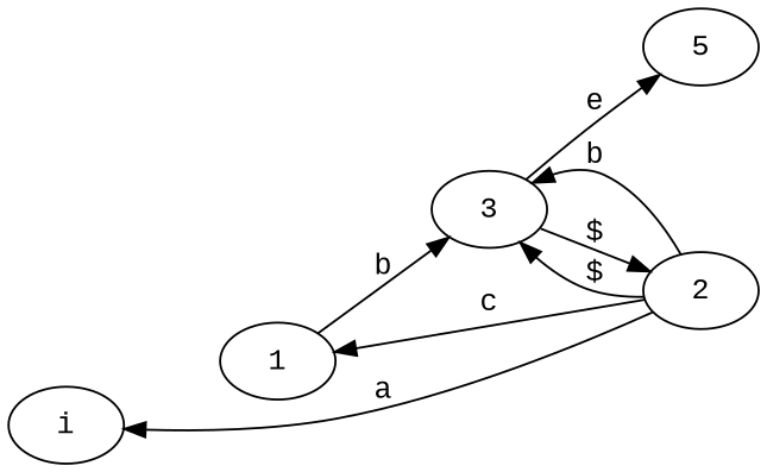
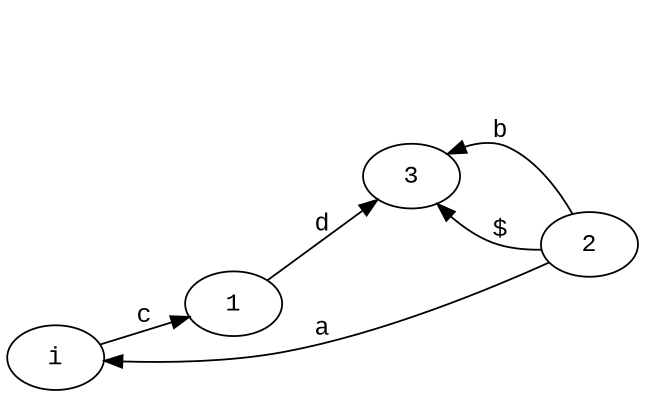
  digraph {
    fontname="Liberation Mono"
    rankdir=LR
    node [fontname="Liberation Mono"]
    edge [fontname="Liberation Mono"]
    n1 [label=i]
    2
    3
    n4 [label=1]
-   5
    2 -> n1 [label=a]
    2 -> 3 [label="$"]
    2 -> 3 [label=b]
-   2 -> n4 [label=c]
-   3 -> 2 [label="$"]
-   3 -> 5 [label=e]
-   n4 -> 3 [label=b]
+   n1 -> n4 [label=c]
+   n4 -> 3 [label=d]
  }
